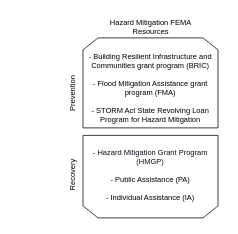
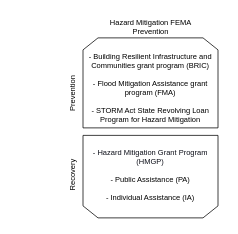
  <mxCell id="0" />
  <mxCell id="1" parent="0" />
  <mxCell id="2" value="" style="shape=loopLimit;whiteSpace=wrap;html=1;fontSize=22;" vertex="1" parent="1"><mxGeometry x="110" y="50" width="180" height="120" as="geometry" /></mxCell>
  <mxCell id="3" value="" style="shape=loopLimit;whiteSpace=wrap;html=1;fontSize=22;rotation=-180;align=left;" vertex="1" parent="1"><mxGeometry x="110" y="180" width="180" height="110" as="geometry" /></mxCell>
  <mxCell id="4" value="&lt;div style=&quot;font-size: 10px&quot;&gt;&lt;font style=&quot;font-size: 10px&quot;&gt;&amp;nbsp;&lt;/font&gt;&lt;/div&gt;&lt;font style=&quot;font-size: 10px&quot;&gt;&lt;font color=&quot;#0e101a&quot; style=&quot;font-size: 10px&quot;&gt;- Hazard Mitigation Grant Program (HMGP)&lt;br&gt;&lt;br&gt;&lt;/font&gt;&lt;/font&gt;&lt;div style=&quot;font-size: 10px&quot;&gt;&lt;font style=&quot;font-size: 10px&quot;&gt;- Public Assistance (PA)&lt;/font&gt;&lt;/div&gt;&lt;div style=&quot;font-size: 10px&quot;&gt;&lt;font style=&quot;font-size: 10px&quot;&gt;&lt;br&gt;&lt;/font&gt;&lt;/div&gt;&lt;div style=&quot;font-size: 10px&quot;&gt;&lt;font style=&quot;font-size: 10px&quot;&gt;- Individual Assistance (IA)&lt;/font&gt;&lt;/div&gt;&lt;div style=&quot;font-size: 10px&quot;&gt;&lt;br style=&quot;font-size: 10px&quot;&gt;&lt;/div&gt;" style="text;html=1;strokeColor=none;fillColor=none;align=center;verticalAlign=middle;whiteSpace=wrap;rounded=0;fontSize=10;" vertex="1" parent="1"><mxGeometry x="105" y="175.5" width="190" height="114.5" as="geometry" /></mxCell>
  <mxCell id="5" value="&lt;div&gt;- Building Resilient Infrastructure and Communities grant program (BRIC)&lt;/div&gt;&lt;div&gt;&lt;br&gt;&lt;/div&gt;&lt;div&gt;- Flood Mitigation Assistance grant program (FMA)&lt;/div&gt;&lt;div&gt;&lt;br&gt;&lt;/div&gt;&lt;div&gt;- STORM Act State Revolving Loan Program for Hazard Mitigation&lt;/div&gt;&lt;div&gt;&lt;br&gt;&lt;/div&gt;" style="text;html=1;strokeColor=none;fillColor=none;align=center;verticalAlign=middle;whiteSpace=wrap;rounded=0;fontFamily=Helvetica;fontSize=10;" vertex="1" parent="1"><mxGeometry x="115" y="67.75" width="170" height="110" as="geometry" /></mxCell>
  <mxCell id="6" value="Recovery" style="text;html=1;strokeColor=none;fillColor=none;align=center;verticalAlign=middle;whiteSpace=wrap;rounded=0;fontFamily=Helvetica;fontSize=10;rotation=270;" vertex="1" parent="1"><mxGeometry x="20" y="217.75" width="150" height="30" as="geometry" /></mxCell>
  <mxCell id="7" value="Prevention&amp;nbsp;" style="text;html=1;strokeColor=none;fillColor=none;align=center;verticalAlign=middle;whiteSpace=wrap;rounded=0;fontFamily=Helvetica;fontSize=10;rotation=270;" vertex="1" parent="1"><mxGeometry x="20" y="107.75" width="150" height="30" as="geometry" /></mxCell>
- <mxCell id="8" value="Hazard Mitigation FEMA Resources" style="text;html=1;strokeColor=none;fillColor=none;align=center;verticalAlign=middle;whiteSpace=wrap;rounded=0;fontFamily=Helvetica;fontSize=10;" vertex="1" parent="1"><mxGeometry x="122.5" y="20" width="155" height="30" as="geometry" /></mxCell>
+ <mxCell id="8" value="Hazard Mitigation FEMA Prevention" style="text;html=1;strokeColor=none;fillColor=none;align=center;verticalAlign=middle;whiteSpace=wrap;rounded=0;fontFamily=Helvetica;fontSize=10;" vertex="1" parent="1"><mxGeometry x="122.5" y="20" width="155" height="30" as="geometry" /></mxCell>
